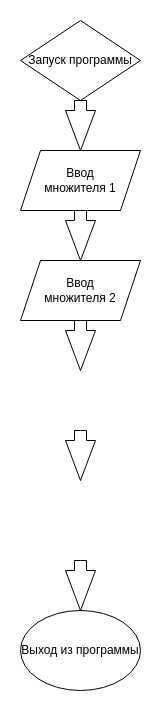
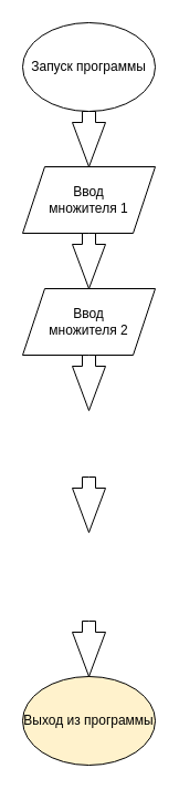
  <mxCell id="0" />
  <mxCell id="1" parent="0" />
  <mxCell id="2" value="Ввод &lt;br&gt;множителя 1" style="shape=parallelogram;perimeter=parallelogramPerimeter;whiteSpace=wrap;html=1;fixedSize=1;" vertex="1" parent="1"><mxGeometry x="20" y="150" width="120" height="60" as="geometry" /></mxCell>
  <mxCell id="3" value="Ввод&lt;br&gt;множителя 2" style="shape=parallelogram;perimeter=parallelogramPerimeter;whiteSpace=wrap;html=1;fixedSize=1;" vertex="1" parent="1"><mxGeometry x="20" y="260" width="120" height="60" as="geometry" /></mxCell>
- <mxCell id="4" value="Запуск программы" style="rhombus;whiteSpace=wrap;html=1;" vertex="1" parent="1"><mxGeometry x="20" y="20" width="120" height="80" as="geometry" /></mxCell>
- <mxCell id="5" value="Выход из программы" style="ellipse;whiteSpace=wrap;html=1;" vertex="1" parent="1"><mxGeometry x="20" y="610" width="120" height="80" as="geometry" /></mxCell>
+ <mxCell id="4" value="Запуск программы" style="ellipse;whiteSpace=wrap;html=1;" vertex="1" parent="1"><mxGeometry x="20" y="20" width="120" height="80" as="geometry" /></mxCell>
+ <mxCell id="5" value="Выход из программы" style="ellipse;whiteSpace=wrap;html=1;fillColor=#fff2cc;" vertex="1" parent="1"><mxGeometry x="20" y="610" width="120" height="80" as="geometry" /></mxCell>
  <mxCell id="6" value="" style="html=1;shadow=0;dashed=0;align=center;verticalAlign=middle;shape=mxgraph.arrows2.arrow;dy=0.6;dx=40;direction=south;notch=0;" vertex="1" parent="1"><mxGeometry x="65" y="100" width="30" height="50" as="geometry" /></mxCell>
  <mxCell id="7" value="" style="html=1;shadow=0;dashed=0;align=center;verticalAlign=middle;shape=mxgraph.arrows2.arrow;dy=0.6;dx=40;direction=south;notch=0;" vertex="1" parent="1"><mxGeometry x="65" y="210" width="30" height="50" as="geometry" /></mxCell>
  <mxCell id="8" value="" style="html=1;shadow=0;dashed=0;align=center;verticalAlign=middle;shape=mxgraph.arrows2.arrow;dy=0.6;dx=40;direction=south;notch=0;" vertex="1" parent="1"><mxGeometry x="65" y="320" width="30" height="50" as="geometry" /></mxCell>
  <mxCell id="9" value="" style="html=1;shadow=0;dashed=0;align=center;verticalAlign=middle;shape=mxgraph.arrows2.arrow;dy=0.6;dx=40;direction=south;notch=0;" vertex="1" parent="1"><mxGeometry x="65" y="430" width="30" height="50" as="geometry" /></mxCell>
  <mxCell id="10" value="" style="html=1;shadow=0;dashed=0;align=center;verticalAlign=middle;shape=mxgraph.arrows2.arrow;dy=0.6;dx=40;direction=south;notch=0;" vertex="1" parent="1"><mxGeometry x="65" y="560" width="30" height="50" as="geometry" /></mxCell>
